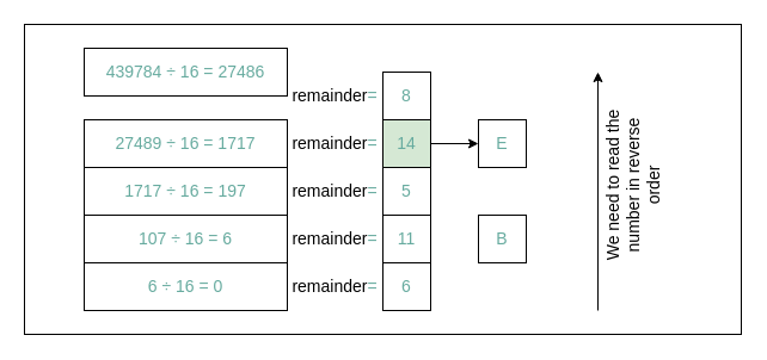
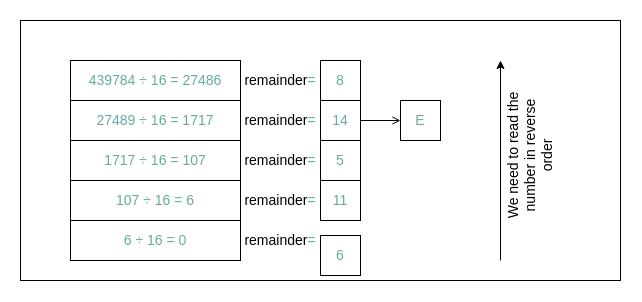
  <mxCell id="0" />
  <mxCell id="1" parent="0" />
  <mxCell id="2" value="" style="rounded=0;whiteSpace=wrap;html=1;labelBackgroundColor=none;fontSize=14;fontColor=#000000;" vertex="1" parent="1"><mxGeometry x="20" y="20" width="600" height="260" as="geometry" /></mxCell>
- <mxCell id="3" value="439784 ÷ 16 = 27486" style="rounded=0;whiteSpace=wrap;html=1;labelBackgroundColor=none;fontSize=14;fontColor=#67AB9F;" vertex="1" parent="1"><mxGeometry x="70" y="40" width="170" height="40" as="geometry" /></mxCell>
+ <mxCell id="3" value="439784 ÷ 16 = 27486" style="rounded=0;whiteSpace=wrap;html=1;labelBackgroundColor=none;fontSize=14;fontColor=#67AB9F;" vertex="1" parent="1"><mxGeometry x="70" y="60" width="170" height="40" as="geometry" /></mxCell>
  <mxCell id="4" value="8" style="rounded=0;whiteSpace=wrap;html=1;labelBackgroundColor=none;fontSize=14;fontColor=#67AB9F;" vertex="1" parent="1"><mxGeometry x="320" y="60" width="40" height="40" as="geometry" /></mxCell>
  <mxCell id="5" value="27489 ÷ 16 = 1717" style="rounded=0;whiteSpace=wrap;html=1;labelBackgroundColor=none;fontSize=14;fontColor=#67AB9F;" vertex="1" parent="1"><mxGeometry x="70" y="100" width="170" height="40" as="geometry" /></mxCell>
- <mxCell id="6" value="1717 ÷ 16 = 197" style="rounded=0;whiteSpace=wrap;html=1;labelBackgroundColor=none;fontSize=14;fontColor=#67AB9F;" vertex="1" parent="1"><mxGeometry x="70" y="140" width="170" height="40" as="geometry" /></mxCell>
+ <mxCell id="6" value="1717 ÷ 16 = 107" style="rounded=0;whiteSpace=wrap;html=1;labelBackgroundColor=none;fontSize=14;fontColor=#67AB9F;" vertex="1" parent="1"><mxGeometry x="70" y="140" width="170" height="40" as="geometry" /></mxCell>
  <mxCell id="7" value="107 ÷ 16 = 6" style="rounded=0;whiteSpace=wrap;html=1;labelBackgroundColor=none;fontSize=14;fontColor=#67AB9F;" vertex="1" parent="1"><mxGeometry x="70" y="180" width="170" height="40" as="geometry" /></mxCell>
  <mxCell id="8" value="6 ÷ 16 = 0" style="rounded=0;whiteSpace=wrap;html=1;labelBackgroundColor=none;fontSize=14;fontColor=#67AB9F;" vertex="1" parent="1"><mxGeometry x="70" y="220" width="170" height="40" as="geometry" /></mxCell>
- <mxCell id="9" value="14" style="rounded=0;whiteSpace=wrap;html=1;labelBackgroundColor=none;fontSize=14;fontColor=#67AB9F;fillColor=#d5e8d4;" vertex="1" parent="1"><mxGeometry x="320" y="100" width="40" height="40" as="geometry" /></mxCell>
+ <mxCell id="9" value="14" style="rounded=0;whiteSpace=wrap;html=1;labelBackgroundColor=none;fontSize=14;fontColor=#67AB9F;" vertex="1" parent="1"><mxGeometry x="320" y="100" width="40" height="40" as="geometry" /></mxCell>
  <mxCell id="10" value="&lt;font color=&quot;#000000&quot;&gt;remainder&lt;/font&gt;=" style="text;html=1;strokeColor=none;fillColor=none;align=center;verticalAlign=middle;whiteSpace=wrap;rounded=0;fontSize=14;fontColor=#67AB9F;" vertex="1" parent="1"><mxGeometry x="250" y="65" width="60" height="30" as="geometry" /></mxCell>
  <mxCell id="11" value="&lt;font color=&quot;#000000&quot;&gt;remainder&lt;/font&gt;=" style="text;html=1;strokeColor=none;fillColor=none;align=center;verticalAlign=middle;whiteSpace=wrap;rounded=0;fontSize=14;fontColor=#67AB9F;" vertex="1" parent="1"><mxGeometry x="250" y="105" width="60" height="30" as="geometry" /></mxCell>
  <mxCell id="12" value="&lt;font color=&quot;#000000&quot;&gt;remainder&lt;/font&gt;=" style="text;html=1;strokeColor=none;fillColor=none;align=center;verticalAlign=middle;whiteSpace=wrap;rounded=0;fontSize=14;fontColor=#67AB9F;" vertex="1" parent="1"><mxGeometry x="250" y="145" width="60" height="30" as="geometry" /></mxCell>
  <mxCell id="13" value="&lt;font color=&quot;#000000&quot;&gt;remainder&lt;/font&gt;=" style="text;html=1;strokeColor=none;fillColor=none;align=center;verticalAlign=middle;whiteSpace=wrap;rounded=0;fontSize=14;fontColor=#67AB9F;" vertex="1" parent="1"><mxGeometry x="250" y="185" width="60" height="30" as="geometry" /></mxCell>
  <mxCell id="14" value="&lt;font color=&quot;#000000&quot;&gt;remainder&lt;/font&gt;=" style="text;html=1;strokeColor=none;fillColor=none;align=center;verticalAlign=middle;whiteSpace=wrap;rounded=0;fontSize=14;fontColor=#67AB9F;" vertex="1" parent="1"><mxGeometry x="250" y="225" width="60" height="30" as="geometry" /></mxCell>
  <mxCell id="15" value="5" style="rounded=0;whiteSpace=wrap;html=1;labelBackgroundColor=none;fontSize=14;fontColor=#67AB9F;" vertex="1" parent="1"><mxGeometry x="320" y="140" width="40" height="40" as="geometry" /></mxCell>
  <mxCell id="16" value="11" style="rounded=0;whiteSpace=wrap;html=1;labelBackgroundColor=none;fontSize=14;fontColor=#67AB9F;" vertex="1" parent="1"><mxGeometry x="320" y="180" width="40" height="40" as="geometry" /></mxCell>
- <mxCell id="17" value="6" style="rounded=0;whiteSpace=wrap;html=1;labelBackgroundColor=none;fontSize=14;fontColor=#67AB9F;" vertex="1" parent="1"><mxGeometry x="320" y="220" width="40" height="40" as="geometry" /></mxCell>
+ <mxCell id="17" value="6" style="rounded=0;whiteSpace=wrap;html=1;labelBackgroundColor=none;fontSize=14;fontColor=#67AB9F;" vertex="1" parent="1"><mxGeometry x="320" y="235" width="40" height="40" as="geometry" /></mxCell>
  <mxCell id="18" value="" style="endArrow=classic;html=1;rounded=0;fontSize=14;fontColor=#000000;" edge="1" parent="1"><mxGeometry width="50" height="50" relative="1" as="geometry"><mxPoint x="500" y="260" as="sourcePoint" /><mxPoint x="500" y="60" as="targetPoint" /></mxGeometry></mxCell>
  <mxCell id="19" value="We need to read the number in reverse order" style="text;html=1;strokeColor=none;fillColor=none;align=center;verticalAlign=middle;whiteSpace=wrap;rounded=0;fontSize=14;fontColor=#000000;rotation=-90;" vertex="1" parent="1"><mxGeometry x="460" y="140" width="140" height="30" as="geometry" /></mxCell>
  <mxCell id="20" value="E" style="rounded=0;whiteSpace=wrap;html=1;labelBackgroundColor=none;fontSize=14;fontColor=#67AB9F;" vertex="1" parent="1"><mxGeometry x="400" y="100" width="40" height="40" as="geometry" /></mxCell>
- <mxCell id="21" value="" style="endArrow=classic;html=1;rounded=0;fontSize=14;fontColor=#000000;exitX=1;exitY=0.5;exitDx=0;exitDy=0;entryX=0;entryY=0.5;entryDx=0;entryDy=0;" edge="1" parent="1" source="9" target="20"><mxGeometry width="50" height="50" relative="1" as="geometry"><mxPoint x="110" y="150" as="sourcePoint" /><mxPoint x="160" y="100" as="targetPoint" /></mxGeometry></mxCell>
- <mxCell id="22" value="B" style="rounded=0;whiteSpace=wrap;html=1;labelBackgroundColor=none;fontSize=14;fontColor=#67AB9F;" vertex="1" parent="1"><mxGeometry x="400" y="180" width="40" height="40" as="geometry" /></mxCell>
+ <mxCell id="21" value="" style="endArrow=open;html=1;rounded=0;fontSize=14;fontColor=#000000;exitX=1;exitY=0.5;exitDx=0;exitDy=0;entryX=0;entryY=0.5;entryDx=0;entryDy=0;" edge="1" parent="1" source="9" target="20"><mxGeometry width="50" height="50" relative="1" as="geometry"><mxPoint x="110" y="150" as="sourcePoint" /><mxPoint x="160" y="100" as="targetPoint" /></mxGeometry></mxCell>
